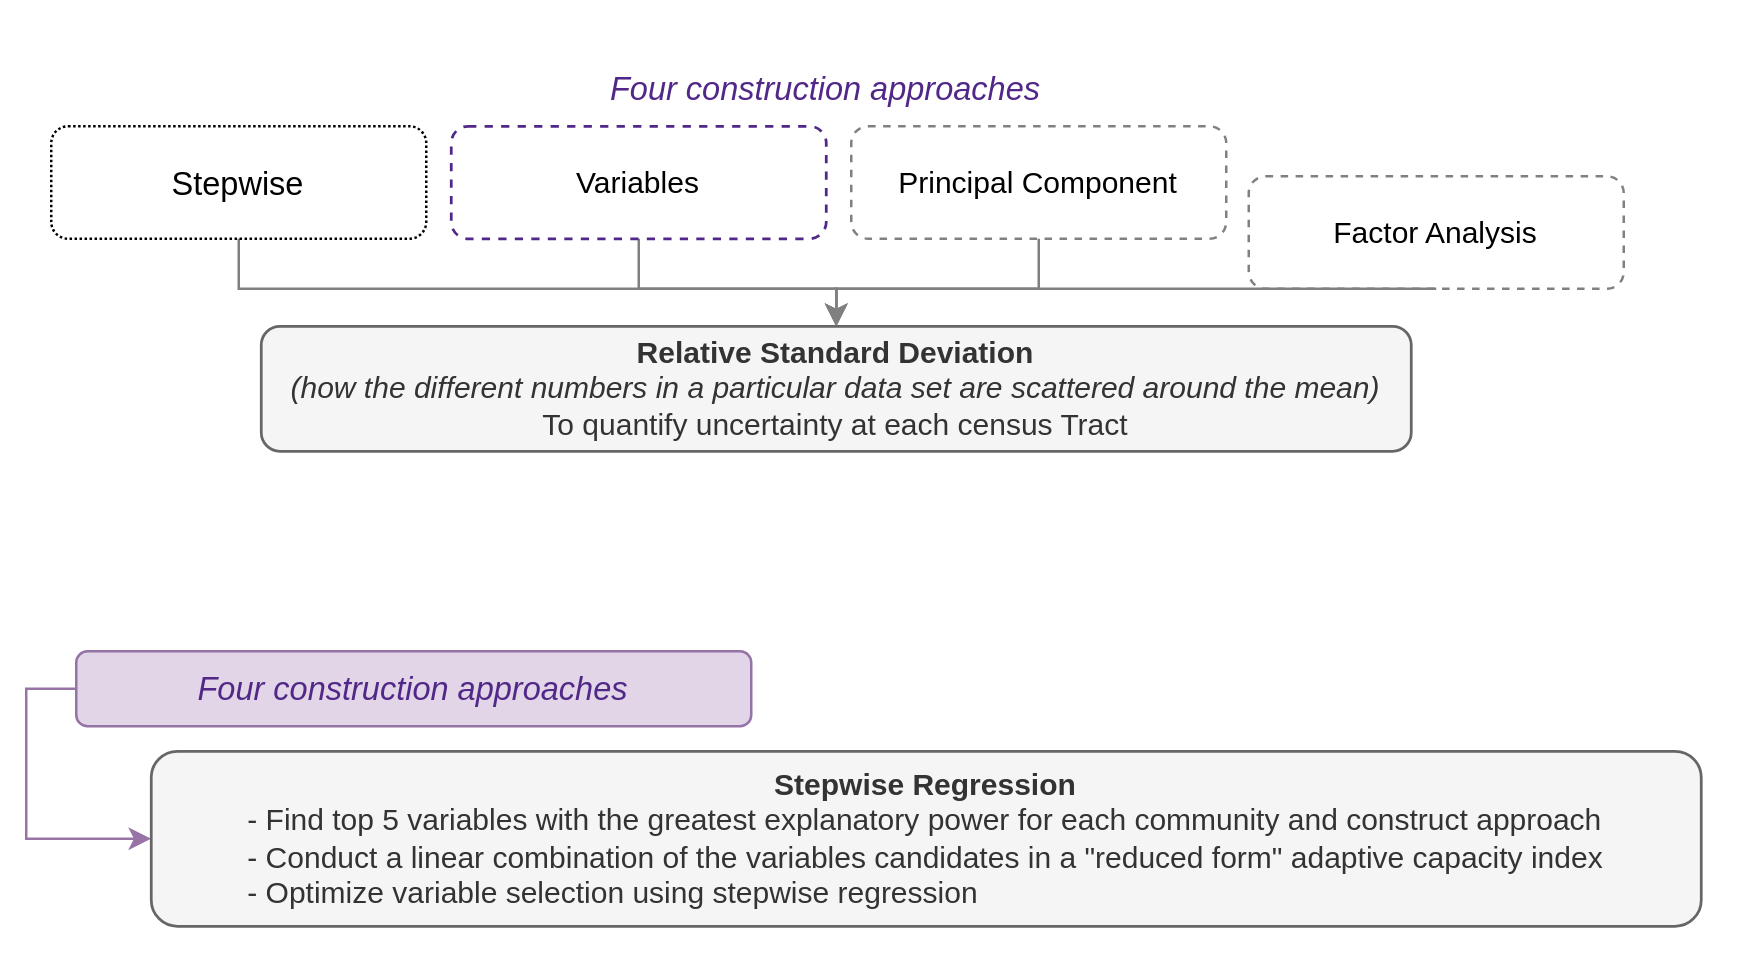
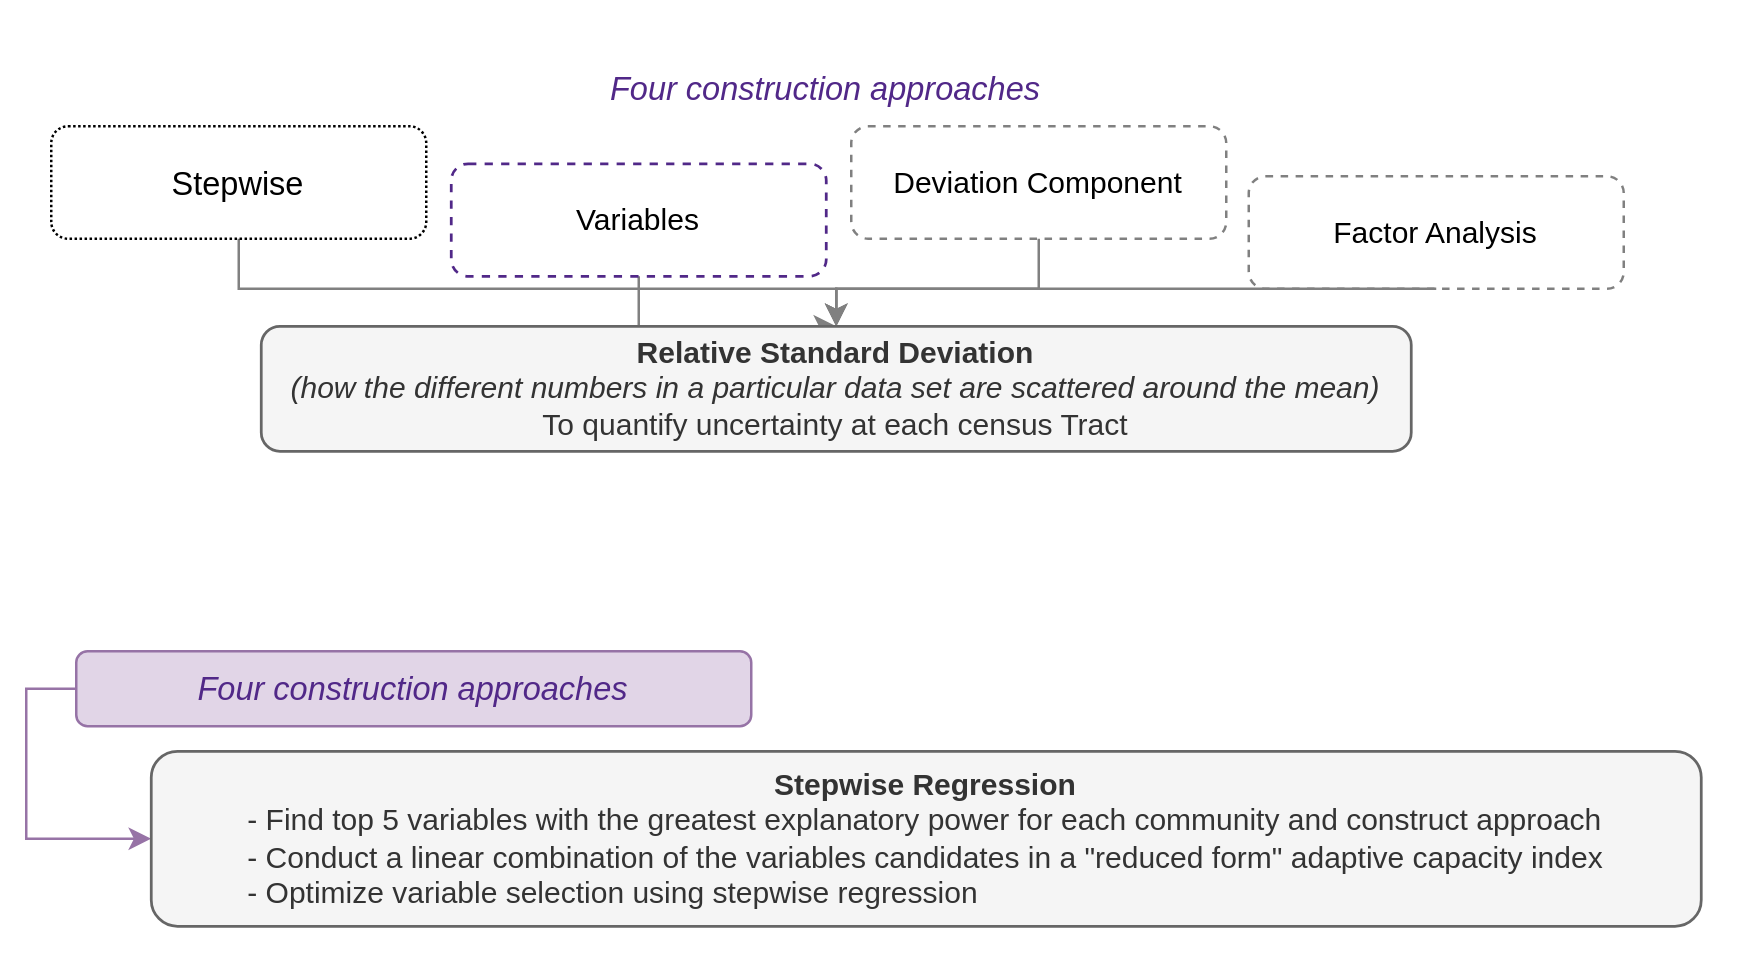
  <mxCell id="0" />
  <mxCell id="1" parent="0" />
  <mxCell id="2" style="edgeStyle=orthogonalEdgeStyle;rounded=0;orthogonalLoop=1;jettySize=auto;html=1;exitX=0.5;exitY=1;exitDx=0;exitDy=0;strokeColor=#808080;" parent="1" source="3" target="10" edge="1"><mxGeometry relative="1" as="geometry" /></mxCell>
- <mxCell id="3" value="Variables" style="text;html=1;strokeColor=#512888;fillColor=none;align=center;verticalAlign=middle;whiteSpace=wrap;rounded=1;fontSize=12;fontColor=default;dashed=1;strokeWidth=1.1;labelBorderColor=none;labelBackgroundColor=none;" parent="1" vertex="1"><mxGeometry x="180" y="50" width="150" height="45" as="geometry" /></mxCell>
+ <mxCell id="3" value="Variables" style="text;html=1;strokeColor=#512888;fillColor=none;align=center;verticalAlign=middle;whiteSpace=wrap;rounded=1;fontSize=12;fontColor=default;dashed=1;strokeWidth=1.1;labelBorderColor=none;labelBackgroundColor=none;" parent="1" vertex="1"><mxGeometry x="180" y="65" width="150" height="45" as="geometry" /></mxCell>
  <mxCell id="4" style="edgeStyle=orthogonalEdgeStyle;rounded=0;orthogonalLoop=1;jettySize=auto;html=1;exitX=0.5;exitY=1;exitDx=0;exitDy=0;entryX=0.5;entryY=0;entryDx=0;entryDy=0;strokeColor=#808080;" parent="1" source="5" target="10" edge="1"><mxGeometry relative="1" as="geometry"><Array as="points"><mxPoint x="95" y="115" /><mxPoint x="334" y="115" /></Array></mxGeometry></mxCell>
  <mxCell id="5" value="&lt;font color=&quot;#000000&quot;&gt;Stepwise&lt;/font&gt;" style="text;html=1;strokeColor=#000000;fillColor=none;align=center;verticalAlign=middle;whiteSpace=wrap;rounded=1;fontSize=13;fontColor=#666666;dashed=1;dashPattern=1 1;" parent="1" vertex="1"><mxGeometry x="20" y="50" width="150" height="45" as="geometry" /></mxCell>
  <mxCell id="6" style="edgeStyle=orthogonalEdgeStyle;rounded=0;orthogonalLoop=1;jettySize=auto;html=1;exitX=0.5;exitY=1;exitDx=0;exitDy=0;entryX=0.5;entryY=0;entryDx=0;entryDy=0;strokeColor=#808080;" parent="1" source="7" target="10" edge="1"><mxGeometry relative="1" as="geometry" /></mxCell>
- <mxCell id="7" value="&lt;font color=&quot;#000000&quot;&gt;Principal Component&lt;/font&gt;" style="text;html=1;strokeColor=#808080;fillColor=none;align=center;verticalAlign=middle;whiteSpace=wrap;rounded=1;glass=0;shadow=0;fontColor=#666666;dashed=1;" parent="1" vertex="1"><mxGeometry x="340" y="50" width="150" height="45" as="geometry" /></mxCell>
+ <mxCell id="7" value="&lt;font color=&quot;#000000&quot;&gt;Deviation Component&lt;/font&gt;" style="text;html=1;strokeColor=#808080;fillColor=none;align=center;verticalAlign=middle;whiteSpace=wrap;rounded=1;glass=0;shadow=0;fontColor=#666666;dashed=1;" parent="1" vertex="1"><mxGeometry x="340" y="50" width="150" height="45" as="geometry" /></mxCell>
  <mxCell id="8" style="edgeStyle=orthogonalEdgeStyle;rounded=0;orthogonalLoop=1;jettySize=auto;html=1;exitX=0.5;exitY=1;exitDx=0;exitDy=0;strokeColor=#808080;" parent="1" source="9" target="10" edge="1"><mxGeometry relative="1" as="geometry"><Array as="points"><mxPoint x="574" y="115" /><mxPoint x="334" y="115" /></Array></mxGeometry></mxCell>
  <mxCell id="9" value="&lt;font color=&quot;#000000&quot;&gt;Factor Analysis&lt;/font&gt;" style="text;html=1;strokeColor=#808080;fillColor=none;align=center;verticalAlign=middle;whiteSpace=wrap;rounded=1;glass=0;shadow=0;fontColor=#666666;dashed=1;" parent="1" vertex="1"><mxGeometry x="499" y="70" width="150" height="45" as="geometry" /></mxCell>
  <mxCell id="10" value="&lt;b&gt;Relative Standard Deviation&lt;/b&gt;&lt;br&gt;&lt;i&gt;(how the different numbers in a particular data set are scattered around the mean)&lt;/i&gt;&lt;br&gt;To quantify uncertainty at each census Tract" style="text;html=1;strokeColor=#666666;fillColor=#f5f5f5;align=center;verticalAlign=middle;whiteSpace=wrap;rounded=1;fontSize=12;fontColor=#333333;strokeWidth=1.1;labelBorderColor=none;labelBackgroundColor=none;" parent="1" vertex="1"><mxGeometry x="104" y="130" width="460" height="50" as="geometry" /></mxCell>
  <mxCell id="11" value="Four construction approaches" style="text;html=1;strokeColor=none;fillColor=none;align=center;verticalAlign=middle;whiteSpace=wrap;rounded=0;fontSize=13;fontStyle=2;fontColor=#512888;" parent="1" vertex="1"><mxGeometry x="20" y="20" width="620" height="30" as="geometry" /></mxCell>
  <mxCell id="12" style="edgeStyle=orthogonalEdgeStyle;rounded=0;orthogonalLoop=1;jettySize=auto;html=1;exitX=0;exitY=0.5;exitDx=0;exitDy=0;entryX=0;entryY=0.5;entryDx=0;entryDy=0;strokeColor=#9773a6;" edge="1" parent="1" source="13" target="14"><mxGeometry relative="1" as="geometry" /></mxCell>
  <mxCell id="13" value="Four construction approaches" style="text;html=1;strokeColor=#9673a6;fillColor=#e1d5e7;align=center;verticalAlign=middle;whiteSpace=wrap;rounded=1;fontSize=13;fontStyle=2;fontColor=#512888;" vertex="1" parent="1"><mxGeometry x="30" y="260" width="270" height="30" as="geometry" /></mxCell>
  <mxCell id="14" value="&lt;div style=&quot;&quot;&gt;&lt;b style=&quot;background-color: initial;&quot;&gt;Stepwise&amp;nbsp;Regression&lt;/b&gt;&lt;/div&gt;&lt;div style=&quot;&quot;&gt;&lt;span style=&quot;background-color: initial;&quot;&gt;&lt;div style=&quot;text-align: left;&quot;&gt;&lt;span style=&quot;background-color: initial;&quot;&gt;- Find top 5 variables with the greatest explanatory power for each community and construct&amp;nbsp;approach&lt;/span&gt;&lt;/div&gt;&lt;/span&gt;&lt;span style=&quot;background-color: initial;&quot;&gt;&lt;div style=&quot;text-align: left;&quot;&gt;&lt;span style=&quot;background-color: initial;&quot;&gt;- Conduct a linear combination of the variables candidates&amp;nbsp;in a &quot;reduced form&quot; adaptive capacity index&lt;/span&gt;&lt;/div&gt;&lt;/span&gt;&lt;span style=&quot;background-color: initial;&quot;&gt;&lt;div style=&quot;text-align: left;&quot;&gt;&lt;span style=&quot;background-color: initial;&quot;&gt;- Optimize variable selection using stepwise regression&lt;/span&gt;&lt;/div&gt;&lt;/span&gt;&lt;/div&gt;" style="text;html=1;strokeColor=#666666;fillColor=#f5f5f5;align=center;verticalAlign=middle;whiteSpace=wrap;rounded=1;fontSize=12;fontColor=#333333;strokeWidth=1.1;labelBorderColor=none;labelBackgroundColor=none;" vertex="1" parent="1"><mxGeometry x="60" y="300" width="620" height="70" as="geometry" /></mxCell>
